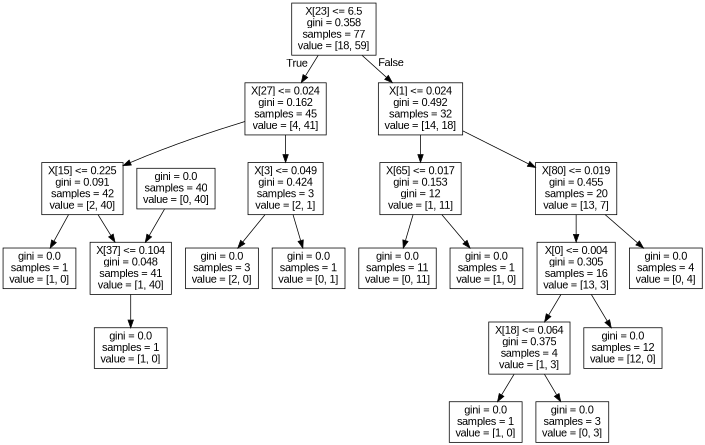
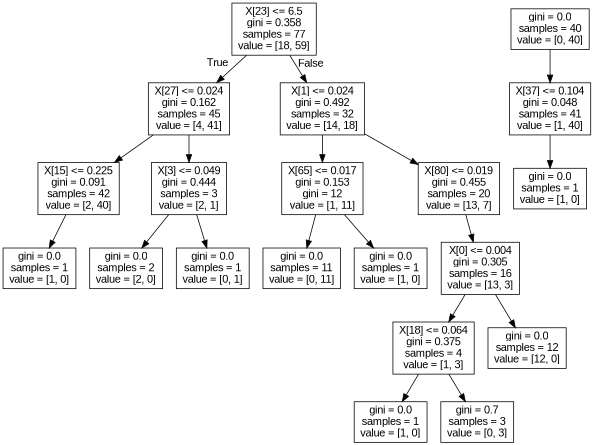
  digraph {
    fontname="Liberation Sans"
    node [fontname="Liberation Sans" shape=box]
    edge [fontname="Liberation Sans"]
    n1 [label="X[23] <= 6.5\ngini = 0.358\nsamples = 77\nvalue = [18, 59]"]
    n2 [label="X[27] <= 0.024\ngini = 0.162\nsamples = 45\nvalue = [4, 41]"]
    n3 [label="X[1] <= 0.024\ngini = 0.492\nsamples = 32\nvalue = [14, 18]"]
    n4 [label="X[15] <= 0.225\ngini = 0.091\nsamples = 42\nvalue = [2, 40]"]
-   n5 [label="X[3] <= 0.049\ngini = 0.424\nsamples = 3\nvalue = [2, 1]"]
+   n5 [label="X[3] <= 0.049\ngini = 0.444\nsamples = 3\nvalue = [2, 1]"]
    n6 [label="X[65] <= 0.017\ngini = 0.153\ngini = 12\nvalue = [1, 11]"]
    n7 [label="X[80] <= 0.019\ngini = 0.455\nsamples = 20\nvalue = [13, 7]"]
    n8 [label="X[37] <= 0.104\ngini = 0.048\nsamples = 41\nvalue = [1, 40]"]
    n9 [label="gini = 0.0\nsamples = 1\nvalue = [1, 0]"]
-   n10 [label="gini = 0.0\nsamples = 3\nvalue = [2, 0]"]
+   n10 [label="gini = 0.0\nsamples = 2\nvalue = [2, 0]"]
    n11 [label="gini = 0.0\nsamples = 1\nvalue = [0, 1]"]
    n12 [label="gini = 0.0\nsamples = 1\nvalue = [1, 0]"]
    n13 [label="gini = 0.0\nsamples = 40\nvalue = [0, 40]"]
    n14 [label="gini = 0.0\nsamples = 11\nvalue = [0, 11]"]
    n15 [label="gini = 0.0\nsamples = 1\nvalue = [1, 0]"]
    n16 [label="X[0] <= 0.004\ngini = 0.305\nsamples = 16\nvalue = [13, 3]"]
-   n17 [label="gini = 0.0\nsamples = 4\nvalue = [0, 4]"]
    n18 [label="X[18] <= 0.064\ngini = 0.375\nsamples = 4\nvalue = [1, 3]"]
    n19 [label="gini = 0.0\nsamples = 12\nvalue = [12, 0]"]
    n20 [label="gini = 0.0\nsamples = 1\nvalue = [1, 0]"]
-   n21 [label="gini = 0.0\nsamples = 3\nvalue = [0, 3]"]
+   n21 [label="gini = 0.7\nsamples = 3\nvalue = [0, 3]"]
    n1 -> n2 [headlabel=True labelangle=45 labeldistance=2.5]
    n1 -> n3 [headlabel=False labelangle=-45 labeldistance=2.5]
    n2 -> n4
    n2 -> n5
    n3 -> n6
    n3 -> n7
-   n4 -> n8
    n4 -> n9
    n5 -> n10
    n5 -> n11
    n6 -> n14
    n6 -> n15
    n7 -> n16
-   n7 -> n17
    n8 -> n12
    n13 -> n8
    n16 -> n18
    n16 -> n19
    n18 -> n20
    n18 -> n21
  }
